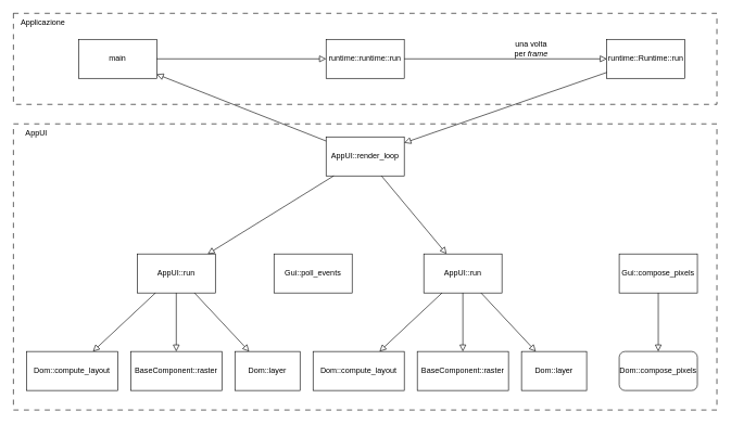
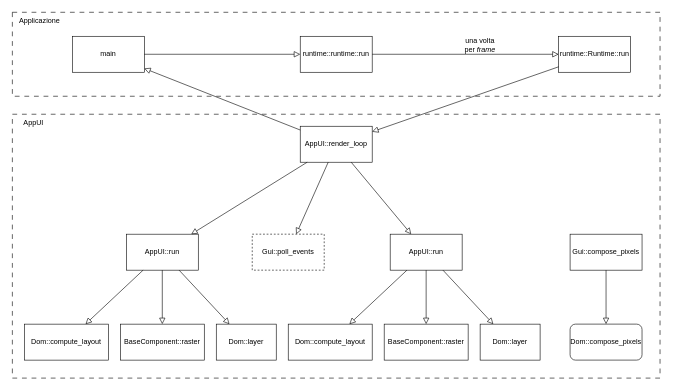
  <mxCell id="0" />
  <mxCell id="1" parent="0" />
  <mxCell id="2" value="" style="rounded=0;whiteSpace=wrap;html=1;dashed=1;dashPattern=8 8;fillColor=none;" vertex="1" parent="1"><mxGeometry y="190" width="1080" height="440" as="geometry" x="20" /></mxCell>
  <mxCell id="3" value="" style="rounded=0;whiteSpace=wrap;html=1;dashed=1;dashPattern=8 8;fillColor=none;" vertex="1" parent="1"><mxGeometry width="1080" height="140" as="geometry" x="20" y="20" /></mxCell>
  <mxCell id="4" value="AppUI::run" style="rounded=0;whiteSpace=wrap;html=1;" vertex="1" parent="1"><mxGeometry x="210" y="390" width="120" height="60" as="geometry" /></mxCell>
  <mxCell id="5" value="Dom::compute_layout" style="rounded=0;whiteSpace=wrap;html=1;" vertex="1" parent="1"><mxGeometry x="40" y="540" width="140" height="60" as="geometry" /></mxCell>
  <mxCell id="6" value="Dom::layer" style="rounded=0;whiteSpace=wrap;html=1;" vertex="1" parent="1"><mxGeometry x="360" y="540" width="100" height="60" as="geometry" /></mxCell>
  <mxCell id="7" value="BaseComponent::raster" style="rounded=0;whiteSpace=wrap;html=1;" vertex="1" parent="1"><mxGeometry x="200" y="540" width="140" height="60" as="geometry" /></mxCell>
  <mxCell id="8" value="" style="endArrow=block;html=1;rounded=0;endFill=0;endSize=8;" edge="1" parent="1" source="4" target="5"><mxGeometry width="50" height="50" relative="1" as="geometry"><mxPoint x="420" y="630" as="sourcePoint" /><mxPoint x="470" y="580" as="targetPoint" /></mxGeometry></mxCell>
  <mxCell id="9" value="" style="endArrow=block;html=1;rounded=0;endFill=0;endSize=8;" edge="1" parent="1" source="4" target="6"><mxGeometry width="50" height="50" relative="1" as="geometry"><mxPoint x="420" y="630" as="sourcePoint" /><mxPoint x="470" y="580" as="targetPoint" /></mxGeometry></mxCell>
  <mxCell id="10" value="" style="endArrow=block;html=1;rounded=0;endFill=0;endSize=8;" edge="1" parent="1" source="4" target="7"><mxGeometry width="50" height="50" relative="1" as="geometry"><mxPoint x="270" y="660" as="sourcePoint" /><mxPoint x="320" y="610" as="targetPoint" /></mxGeometry></mxCell>
  <mxCell id="11" value="AppUI::render_loop" style="rounded=0;whiteSpace=wrap;html=1;" vertex="1" parent="1"><mxGeometry x="500" y="210" width="120" height="60" as="geometry" /></mxCell>
  <mxCell id="12" value="" style="endArrow=block;html=1;rounded=0;endFill=0;endSize=8;" edge="1" parent="1" source="11" target="4"><mxGeometry width="50" height="50" relative="1" as="geometry"><mxPoint x="460" y="520" as="sourcePoint" /><mxPoint x="510" y="470" as="targetPoint" /></mxGeometry></mxCell>
- <mxCell id="13" value="Gui::poll_events" style="rounded=0;whiteSpace=wrap;html=1;" vertex="1" parent="1"><mxGeometry x="420" y="390" width="120" height="60" as="geometry" /></mxCell>
+ <mxCell id="13" value="Gui::poll_events" style="rounded=0;whiteSpace=wrap;html=1;dashed=1;" vertex="1" parent="1"><mxGeometry x="420" y="390" width="120" height="60" as="geometry" /></mxCell>
+ <mxCell id="14" value="" style="endArrow=block;html=1;rounded=0;endFill=0;endSize=8;" edge="1" parent="1" source="11" target="13"><mxGeometry width="50" height="50" relative="1" as="geometry"><mxPoint x="460" y="520" as="sourcePoint" /><mxPoint x="510" y="470" as="targetPoint" /></mxGeometry></mxCell>
  <mxCell id="15" value="AppUI::run" style="rounded=0;whiteSpace=wrap;html=1;" vertex="1" parent="1"><mxGeometry x="650" y="390" width="120" height="60" as="geometry" /></mxCell>
  <mxCell id="16" value="" style="endArrow=block;html=1;rounded=0;endFill=0;endSize=8;" edge="1" parent="1" source="11" target="15"><mxGeometry width="50" height="50" relative="1" as="geometry"><mxPoint x="450" y="520" as="sourcePoint" /><mxPoint x="500" y="470" as="targetPoint" /></mxGeometry></mxCell>
  <mxCell id="17" value="Dom::compute_layout" style="rounded=0;whiteSpace=wrap;html=1;" vertex="1" parent="1"><mxGeometry x="480" y="540" width="140" height="60" as="geometry" /></mxCell>
  <mxCell id="18" value="Dom::layer" style="rounded=0;whiteSpace=wrap;html=1;" vertex="1" parent="1"><mxGeometry x="800" y="540" width="100" height="60" as="geometry" /></mxCell>
  <mxCell id="19" value="BaseComponent::raster" style="rounded=0;whiteSpace=wrap;html=1;" vertex="1" parent="1"><mxGeometry x="640" y="540" width="140" height="60" as="geometry" /></mxCell>
  <mxCell id="20" value="" style="endArrow=block;html=1;rounded=0;endFill=0;endSize=8;" edge="1" parent="1" target="17" source="15"><mxGeometry width="50" height="50" relative="1" as="geometry"><mxPoint x="678" y="450" as="sourcePoint" /><mxPoint x="910" y="580" as="targetPoint" /></mxGeometry></mxCell>
  <mxCell id="21" value="" style="endArrow=block;html=1;rounded=0;endFill=0;endSize=8;" edge="1" parent="1" target="18" source="15"><mxGeometry width="50" height="50" relative="1" as="geometry"><mxPoint x="738" y="450" as="sourcePoint" /><mxPoint x="910" y="580" as="targetPoint" /></mxGeometry></mxCell>
  <mxCell id="22" value="" style="endArrow=block;html=1;rounded=0;endFill=0;endSize=8;" edge="1" parent="1" target="19" source="15"><mxGeometry width="50" height="50" relative="1" as="geometry"><mxPoint x="710" y="450" as="sourcePoint" /><mxPoint x="760" y="610" as="targetPoint" /></mxGeometry></mxCell>
  <mxCell id="23" value="Gui::compose_pixels" style="rounded=0;whiteSpace=wrap;html=1;" vertex="1" parent="1"><mxGeometry x="950" y="390" width="120" height="60" as="geometry" /></mxCell>
  <mxCell id="24" value="" style="endArrow=block;html=1;rounded=0;endFill=0;endSize=8;" edge="1" parent="1" source="11" target="32"><mxGeometry width="50" height="50" relative="1" as="geometry"><mxPoint x="700" y="270" as="sourcePoint" /><mxPoint x="750" y="220" as="targetPoint" /></mxGeometry></mxCell>
  <mxCell id="25" value="Dom::compose_pixels" style="whiteSpace=wrap;html=1;rounded=1;" vertex="1" parent="1"><mxGeometry x="950" y="540" width="120" height="60" as="geometry" /></mxCell>
  <mxCell id="26" value="" style="endArrow=block;html=1;rounded=0;endFill=0;endSize=8;" edge="1" parent="1" source="23" target="25"><mxGeometry width="50" height="50" relative="1" as="geometry"><mxPoint x="1120" y="300" as="sourcePoint" /><mxPoint x="1170" y="250" as="targetPoint" /></mxGeometry></mxCell>
  <mxCell id="27" value="runtime::Runtime::run" style="rounded=0;whiteSpace=wrap;html=1;" vertex="1" parent="1"><mxGeometry x="931" y="60" width="120" height="60" as="geometry" /></mxCell>
  <mxCell id="28" value="" style="endArrow=block;html=1;rounded=0;endFill=0;endSize=8;" edge="1" parent="1" source="27" target="11"><mxGeometry width="50" height="50" relative="1" as="geometry"><mxPoint x="730" y="150" as="sourcePoint" /><mxPoint x="780" y="100" as="targetPoint" /></mxGeometry></mxCell>
- <mxCell id="29" value="una volta per &lt;i&gt;frame&lt;/i&gt;" style="text;html=1;align=center;verticalAlign=middle;whiteSpace=wrap;rounded=0;" vertex="1" parent="1"><mxGeometry x="785" y="60" width="60" height="30" as="geometry" /></mxCell>
+ <mxCell id="29" value="una volta per &lt;i&gt;frame&lt;/i&gt;" style="text;html=1;align=center;verticalAlign=middle;whiteSpace=wrap;rounded=0;" vertex="1" parent="1"><mxGeometry x="770" y="60" width="60" height="30" as="geometry" /></mxCell>
  <mxCell id="30" value="runtime::runtime::run" style="rounded=0;whiteSpace=wrap;html=1;" vertex="1" parent="1"><mxGeometry x="500" y="60" width="120" height="60" as="geometry" /></mxCell>
  <mxCell id="31" value="" style="endArrow=block;html=1;rounded=0;endFill=0;endSize=8;" edge="1" parent="1" source="30" target="27"><mxGeometry width="50" height="50" relative="1" as="geometry"><mxPoint x="770" y="-30" as="sourcePoint" /><mxPoint x="820" y="-80" as="targetPoint" /></mxGeometry></mxCell>
  <mxCell id="32" value="main" style="rounded=0;whiteSpace=wrap;html=1;" vertex="1" parent="1"><mxGeometry x="120" y="60" width="120" height="60" as="geometry" /></mxCell>
  <mxCell id="33" value="" style="endArrow=block;html=1;rounded=0;endFill=0;endSize=8;" edge="1" parent="1" source="32" target="30"><mxGeometry width="50" height="50" relative="1" as="geometry"><mxPoint x="710" y="-140" as="sourcePoint" /><mxPoint x="760" y="-190" as="targetPoint" /></mxGeometry></mxCell>
  <mxCell id="34" value="Applicazione" style="text;html=1;align=center;verticalAlign=middle;resizable=0;points=[];autosize=1;strokeColor=none;fillColor=none;" vertex="1" parent="1"><mxGeometry width="90" height="30" as="geometry" x="20" y="20" /></mxCell>
  <mxCell id="35" value="AppUI" style="text;html=1;align=center;verticalAlign=middle;resizable=0;points=[];autosize=1;strokeColor=none;fillColor=none;" vertex="1" parent="1"><mxGeometry y="190" width="70" height="30" as="geometry" x="20" /></mxCell>
